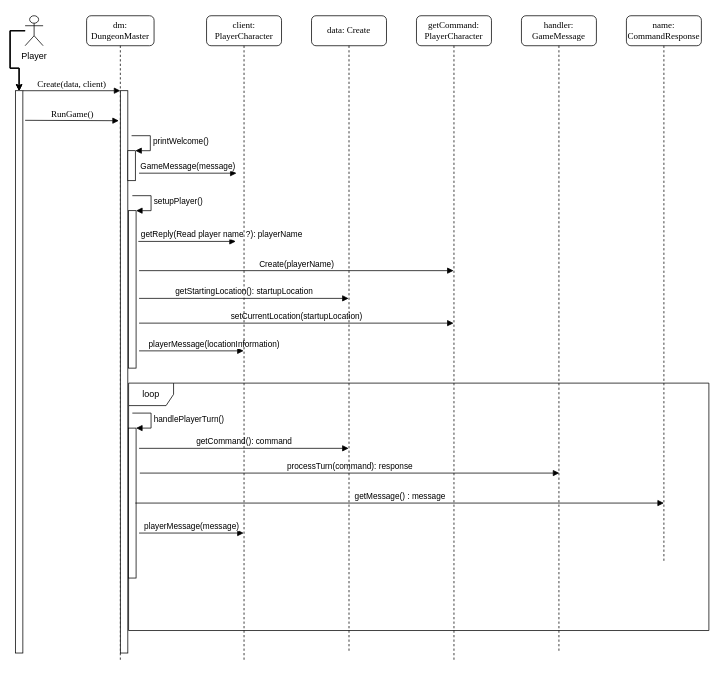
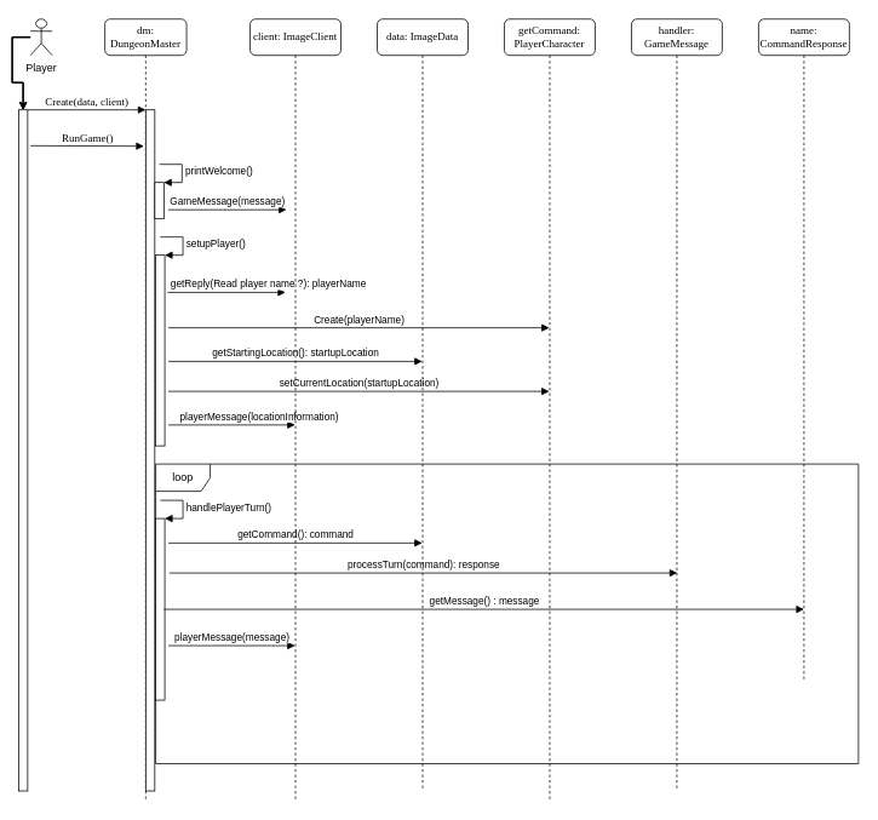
  <mxCell id="0" />
  <mxCell id="1" parent="0" />
  <mxCell id="2" value="loop&lt;br&gt;" style="shape=umlFrame;whiteSpace=wrap;html=1;" vertex="1" parent="1"><mxGeometry x="171" y="510" width="774" height="330" as="geometry" /></mxCell>
  <mxCell id="3" value="dm:&lt;br&gt;DungeonMaster&lt;br&gt;" style="shape=umlLifeline;perimeter=lifelinePerimeter;whiteSpace=wrap;html=1;container=1;collapsible=0;recursiveResize=0;outlineConnect=0;rounded=1;shadow=0;comic=0;labelBackgroundColor=none;strokeColor=#000000;strokeWidth=1;fillColor=#FFFFFF;fontFamily=Verdana;fontSize=12;fontColor=#000000;align=center;" parent="1" vertex="1"><mxGeometry x="115" y="20" width="90" height="860" as="geometry" /></mxCell>
  <mxCell id="4" value="" style="html=1;points=[];perimeter=orthogonalPerimeter;rounded=0;shadow=0;comic=0;labelBackgroundColor=none;strokeColor=#000000;strokeWidth=1;fillColor=#FFFFFF;fontFamily=Verdana;fontSize=12;fontColor=#000000;align=center;" parent="3" vertex="1"><mxGeometry x="45" y="100" width="10" height="750" as="geometry" /></mxCell>
  <mxCell id="5" value="" style="html=1;points=[];perimeter=orthogonalPerimeter;" vertex="1" parent="3"><mxGeometry x="55" y="180" width="10" height="40" as="geometry" /></mxCell>
  <mxCell id="6" value="printWelcome()" style="edgeStyle=orthogonalEdgeStyle;html=1;align=left;spacingLeft=2;endArrow=block;rounded=0;entryX=1;entryY=0;" edge="1" target="5" parent="3"><mxGeometry relative="1" as="geometry"><mxPoint x="60" y="160" as="sourcePoint" /><Array as="points"><mxPoint x="85" y="160" /></Array></mxGeometry></mxCell>
  <mxCell id="7" value="GameMessage(message)&lt;br&gt;" style="html=1;verticalAlign=bottom;endArrow=block;" edge="1" parent="3"><mxGeometry width="80" relative="1" as="geometry"><mxPoint x="70" y="210" as="sourcePoint" /><mxPoint x="200" y="210" as="targetPoint" /></mxGeometry></mxCell>
  <mxCell id="8" value="" style="html=1;points=[];perimeter=orthogonalPerimeter;" vertex="1" parent="3"><mxGeometry x="56" y="260" width="10" height="210" as="geometry" /></mxCell>
  <mxCell id="9" value="setupPlayer()" style="edgeStyle=orthogonalEdgeStyle;html=1;align=left;spacingLeft=2;endArrow=block;rounded=0;entryX=1;entryY=0;" edge="1" target="8" parent="3"><mxGeometry relative="1" as="geometry"><mxPoint x="61" y="240" as="sourcePoint" /><Array as="points"><mxPoint x="86" y="240" /></Array></mxGeometry></mxCell>
  <mxCell id="10" value="getReply(Read player name ?): playerName&lt;br&gt;" style="html=1;verticalAlign=bottom;endArrow=block;" edge="1" parent="3"><mxGeometry x="0.708" width="80" relative="1" as="geometry"><mxPoint x="69" y="301" as="sourcePoint" /><mxPoint x="199" y="301" as="targetPoint" /><mxPoint as="offset" /></mxGeometry></mxCell>
  <mxCell id="11" value="Create(playerName)" style="html=1;verticalAlign=bottom;endArrow=block;" edge="1" parent="3" target="22"><mxGeometry width="80" relative="1" as="geometry"><mxPoint x="70" y="340" as="sourcePoint" /><mxPoint x="150" y="340" as="targetPoint" /></mxGeometry></mxCell>
  <mxCell id="12" value="getStartingLocation(): startupLocation" style="html=1;verticalAlign=bottom;endArrow=block;" edge="1" parent="3" target="21"><mxGeometry width="80" relative="1" as="geometry"><mxPoint x="70" y="377" as="sourcePoint" /><mxPoint x="150" y="377" as="targetPoint" /></mxGeometry></mxCell>
  <mxCell id="13" value="setCurrentLocation(startupLocation)" style="html=1;verticalAlign=bottom;endArrow=block;" edge="1" parent="3" target="22"><mxGeometry width="80" relative="1" as="geometry"><mxPoint x="70" y="410" as="sourcePoint" /><mxPoint x="150" y="410" as="targetPoint" /></mxGeometry></mxCell>
  <mxCell id="14" value="playerMessage(locationInformation)" style="html=1;verticalAlign=bottom;endArrow=block;" edge="1" parent="3" target="20"><mxGeometry x="0.434" width="80" relative="1" as="geometry"><mxPoint x="70" y="447" as="sourcePoint" /><mxPoint x="150" y="447" as="targetPoint" /><mxPoint as="offset" /></mxGeometry></mxCell>
  <mxCell id="15" value="" style="html=1;points=[];perimeter=orthogonalPerimeter;" vertex="1" parent="3"><mxGeometry x="56" y="550" width="10" height="200" as="geometry" /></mxCell>
  <mxCell id="16" value="handlePlayerTurn()" style="edgeStyle=orthogonalEdgeStyle;html=1;align=left;spacingLeft=2;endArrow=block;rounded=0;entryX=1;entryY=0;" edge="1" target="15" parent="3"><mxGeometry relative="1" as="geometry"><mxPoint x="61" y="530" as="sourcePoint" /><Array as="points"><mxPoint x="86" y="530" /></Array></mxGeometry></mxCell>
  <mxCell id="17" value="getCommand(): command" style="html=1;verticalAlign=bottom;endArrow=block;" edge="1" parent="3" target="21"><mxGeometry width="80" relative="1" as="geometry"><mxPoint x="70" y="577" as="sourcePoint" /><mxPoint x="150" y="577" as="targetPoint" /></mxGeometry></mxCell>
  <mxCell id="18" value="processTurn(command): response" style="html=1;verticalAlign=bottom;endArrow=block;" edge="1" parent="3"><mxGeometry width="80" relative="1" as="geometry"><mxPoint x="71" y="610" as="sourcePoint" /><mxPoint x="630.5" y="610" as="targetPoint" /></mxGeometry></mxCell>
  <mxCell id="19" value="playerMessage(message)" style="html=1;verticalAlign=bottom;endArrow=block;" edge="1" parent="3" target="20"><mxGeometry width="80" relative="1" as="geometry"><mxPoint x="70" y="690" as="sourcePoint" /><mxPoint x="150" y="690" as="targetPoint" /></mxGeometry></mxCell>
- <mxCell id="20" value="client: PlayerCharacter" style="shape=umlLifeline;perimeter=lifelinePerimeter;whiteSpace=wrap;html=1;container=1;collapsible=0;recursiveResize=0;outlineConnect=0;rounded=1;shadow=0;comic=0;labelBackgroundColor=none;strokeColor=#000000;strokeWidth=1;fillColor=#FFFFFF;fontFamily=Verdana;fontSize=12;fontColor=#000000;align=center;" parent="1" vertex="1"><mxGeometry x="275" y="20" width="100" height="860" as="geometry" /></mxCell>
- <mxCell id="21" value="data: Create" style="shape=umlLifeline;perimeter=lifelinePerimeter;whiteSpace=wrap;html=1;container=1;collapsible=0;recursiveResize=0;outlineConnect=0;rounded=1;shadow=0;comic=0;labelBackgroundColor=none;strokeColor=#000000;strokeWidth=1;fillColor=#FFFFFF;fontFamily=Verdana;fontSize=12;fontColor=#000000;align=center;" parent="1" vertex="1"><mxGeometry x="415" y="20" width="100" height="850" as="geometry" /></mxCell>
+ <mxCell id="20" value="client: ImageClient" style="shape=umlLifeline;perimeter=lifelinePerimeter;whiteSpace=wrap;html=1;container=1;collapsible=0;recursiveResize=0;outlineConnect=0;rounded=1;shadow=0;comic=0;labelBackgroundColor=none;strokeColor=#000000;strokeWidth=1;fillColor=#FFFFFF;fontFamily=Verdana;fontSize=12;fontColor=#000000;align=center;" parent="1" vertex="1"><mxGeometry x="275" y="20" width="100" height="860" as="geometry" /></mxCell>
+ <mxCell id="21" value="data: ImageData" style="shape=umlLifeline;perimeter=lifelinePerimeter;whiteSpace=wrap;html=1;container=1;collapsible=0;recursiveResize=0;outlineConnect=0;rounded=1;shadow=0;comic=0;labelBackgroundColor=none;strokeColor=#000000;strokeWidth=1;fillColor=#FFFFFF;fontFamily=Verdana;fontSize=12;fontColor=#000000;align=center;" parent="1" vertex="1"><mxGeometry x="415" y="20" width="100" height="850" as="geometry" /></mxCell>
  <mxCell id="22" value="getCommand: PlayerCharacter" style="shape=umlLifeline;perimeter=lifelinePerimeter;whiteSpace=wrap;html=1;container=1;collapsible=0;recursiveResize=0;outlineConnect=0;rounded=1;shadow=0;comic=0;labelBackgroundColor=none;strokeColor=#000000;strokeWidth=1;fillColor=#FFFFFF;fontFamily=Verdana;fontSize=12;fontColor=#000000;align=center;" parent="1" vertex="1"><mxGeometry x="555" y="20" width="100" height="860" as="geometry" /></mxCell>
  <mxCell id="23" value="handler: GameMessage" style="shape=umlLifeline;perimeter=lifelinePerimeter;whiteSpace=wrap;html=1;container=1;collapsible=0;recursiveResize=0;outlineConnect=0;rounded=1;shadow=0;comic=0;labelBackgroundColor=none;strokeColor=#000000;strokeWidth=1;fillColor=#FFFFFF;fontFamily=Verdana;fontSize=12;fontColor=#000000;align=center;" parent="1" vertex="1"><mxGeometry x="695" y="20" width="100" height="850" as="geometry" /></mxCell>
  <mxCell id="24" value="name: CommandResponse" style="shape=umlLifeline;perimeter=lifelinePerimeter;whiteSpace=wrap;html=1;container=1;collapsible=0;recursiveResize=0;outlineConnect=0;rounded=1;shadow=0;comic=0;labelBackgroundColor=none;strokeColor=#000000;strokeWidth=1;fillColor=#FFFFFF;fontFamily=Verdana;fontSize=12;fontColor=#000000;align=center;" parent="1" vertex="1"><mxGeometry x="835" y="20" width="100" height="730" as="geometry" /></mxCell>
  <mxCell id="25" value="Create(data, client)&lt;br&gt;" style="html=1;verticalAlign=bottom;endArrow=block;entryX=0;entryY=0;labelBackgroundColor=none;fontFamily=Verdana;fontSize=12;edgeStyle=elbowEdgeStyle;elbow=vertical;" parent="1" source="26" target="4" edge="1"><mxGeometry relative="1" as="geometry"><mxPoint x="95" y="130" as="sourcePoint" /></mxGeometry></mxCell>
  <mxCell id="26" value="" style="html=1;points=[];perimeter=orthogonalPerimeter;rounded=0;shadow=0;comic=0;labelBackgroundColor=none;strokeColor=#000000;strokeWidth=1;fillColor=#FFFFFF;fontFamily=Verdana;fontSize=12;fontColor=#000000;align=center;" parent="1" vertex="1"><mxGeometry x="20" y="120" width="10" height="750" as="geometry" /></mxCell>
  <mxCell id="27" value="" style="edgeStyle=orthogonalEdgeStyle;rounded=0;orthogonalLoop=1;jettySize=auto;html=1;" edge="1" parent="1" source="31" target="26"><mxGeometry relative="1" as="geometry" /></mxCell>
  <mxCell id="28" value="" style="edgeStyle=orthogonalEdgeStyle;rounded=0;orthogonalLoop=1;jettySize=auto;html=1;" edge="1" parent="1" source="31" target="26"><mxGeometry relative="1" as="geometry" /></mxCell>
  <mxCell id="29" value="" style="edgeStyle=orthogonalEdgeStyle;rounded=0;orthogonalLoop=1;jettySize=auto;html=1;" edge="1" parent="1" source="31" target="26"><mxGeometry relative="1" as="geometry" /></mxCell>
  <mxCell id="30" value="" style="edgeStyle=orthogonalEdgeStyle;rounded=0;orthogonalLoop=1;jettySize=auto;html=1;" edge="1" parent="1" source="31" target="26"><mxGeometry relative="1" as="geometry" /></mxCell>
  <mxCell id="31" value="Player&lt;br&gt;&lt;br&gt;" style="shape=umlActor;verticalLabelPosition=bottom;labelBackgroundColor=#ffffff;verticalAlign=top;html=1;outlineConnect=0;" vertex="1" parent="1"><mxGeometry x="33" y="20" width="24" height="40" as="geometry" /></mxCell>
  <mxCell id="32" value="RunGame()&lt;br&gt;" style="html=1;verticalAlign=bottom;endArrow=block;labelBackgroundColor=none;fontFamily=Verdana;fontSize=12;edgeStyle=elbowEdgeStyle;elbow=vertical;" edge="1" parent="1"><mxGeometry relative="1" as="geometry"><mxPoint x="33" y="159.5" as="sourcePoint" /><mxPoint x="158" y="160" as="targetPoint" /></mxGeometry></mxCell>
  <mxCell id="33" value="getMessage() : message" style="html=1;verticalAlign=bottom;endArrow=block;" edge="1" parent="1"><mxGeometry width="80" relative="1" as="geometry"><mxPoint x="180" y="670" as="sourcePoint" /><mxPoint x="885" y="670" as="targetPoint" /></mxGeometry></mxCell>
